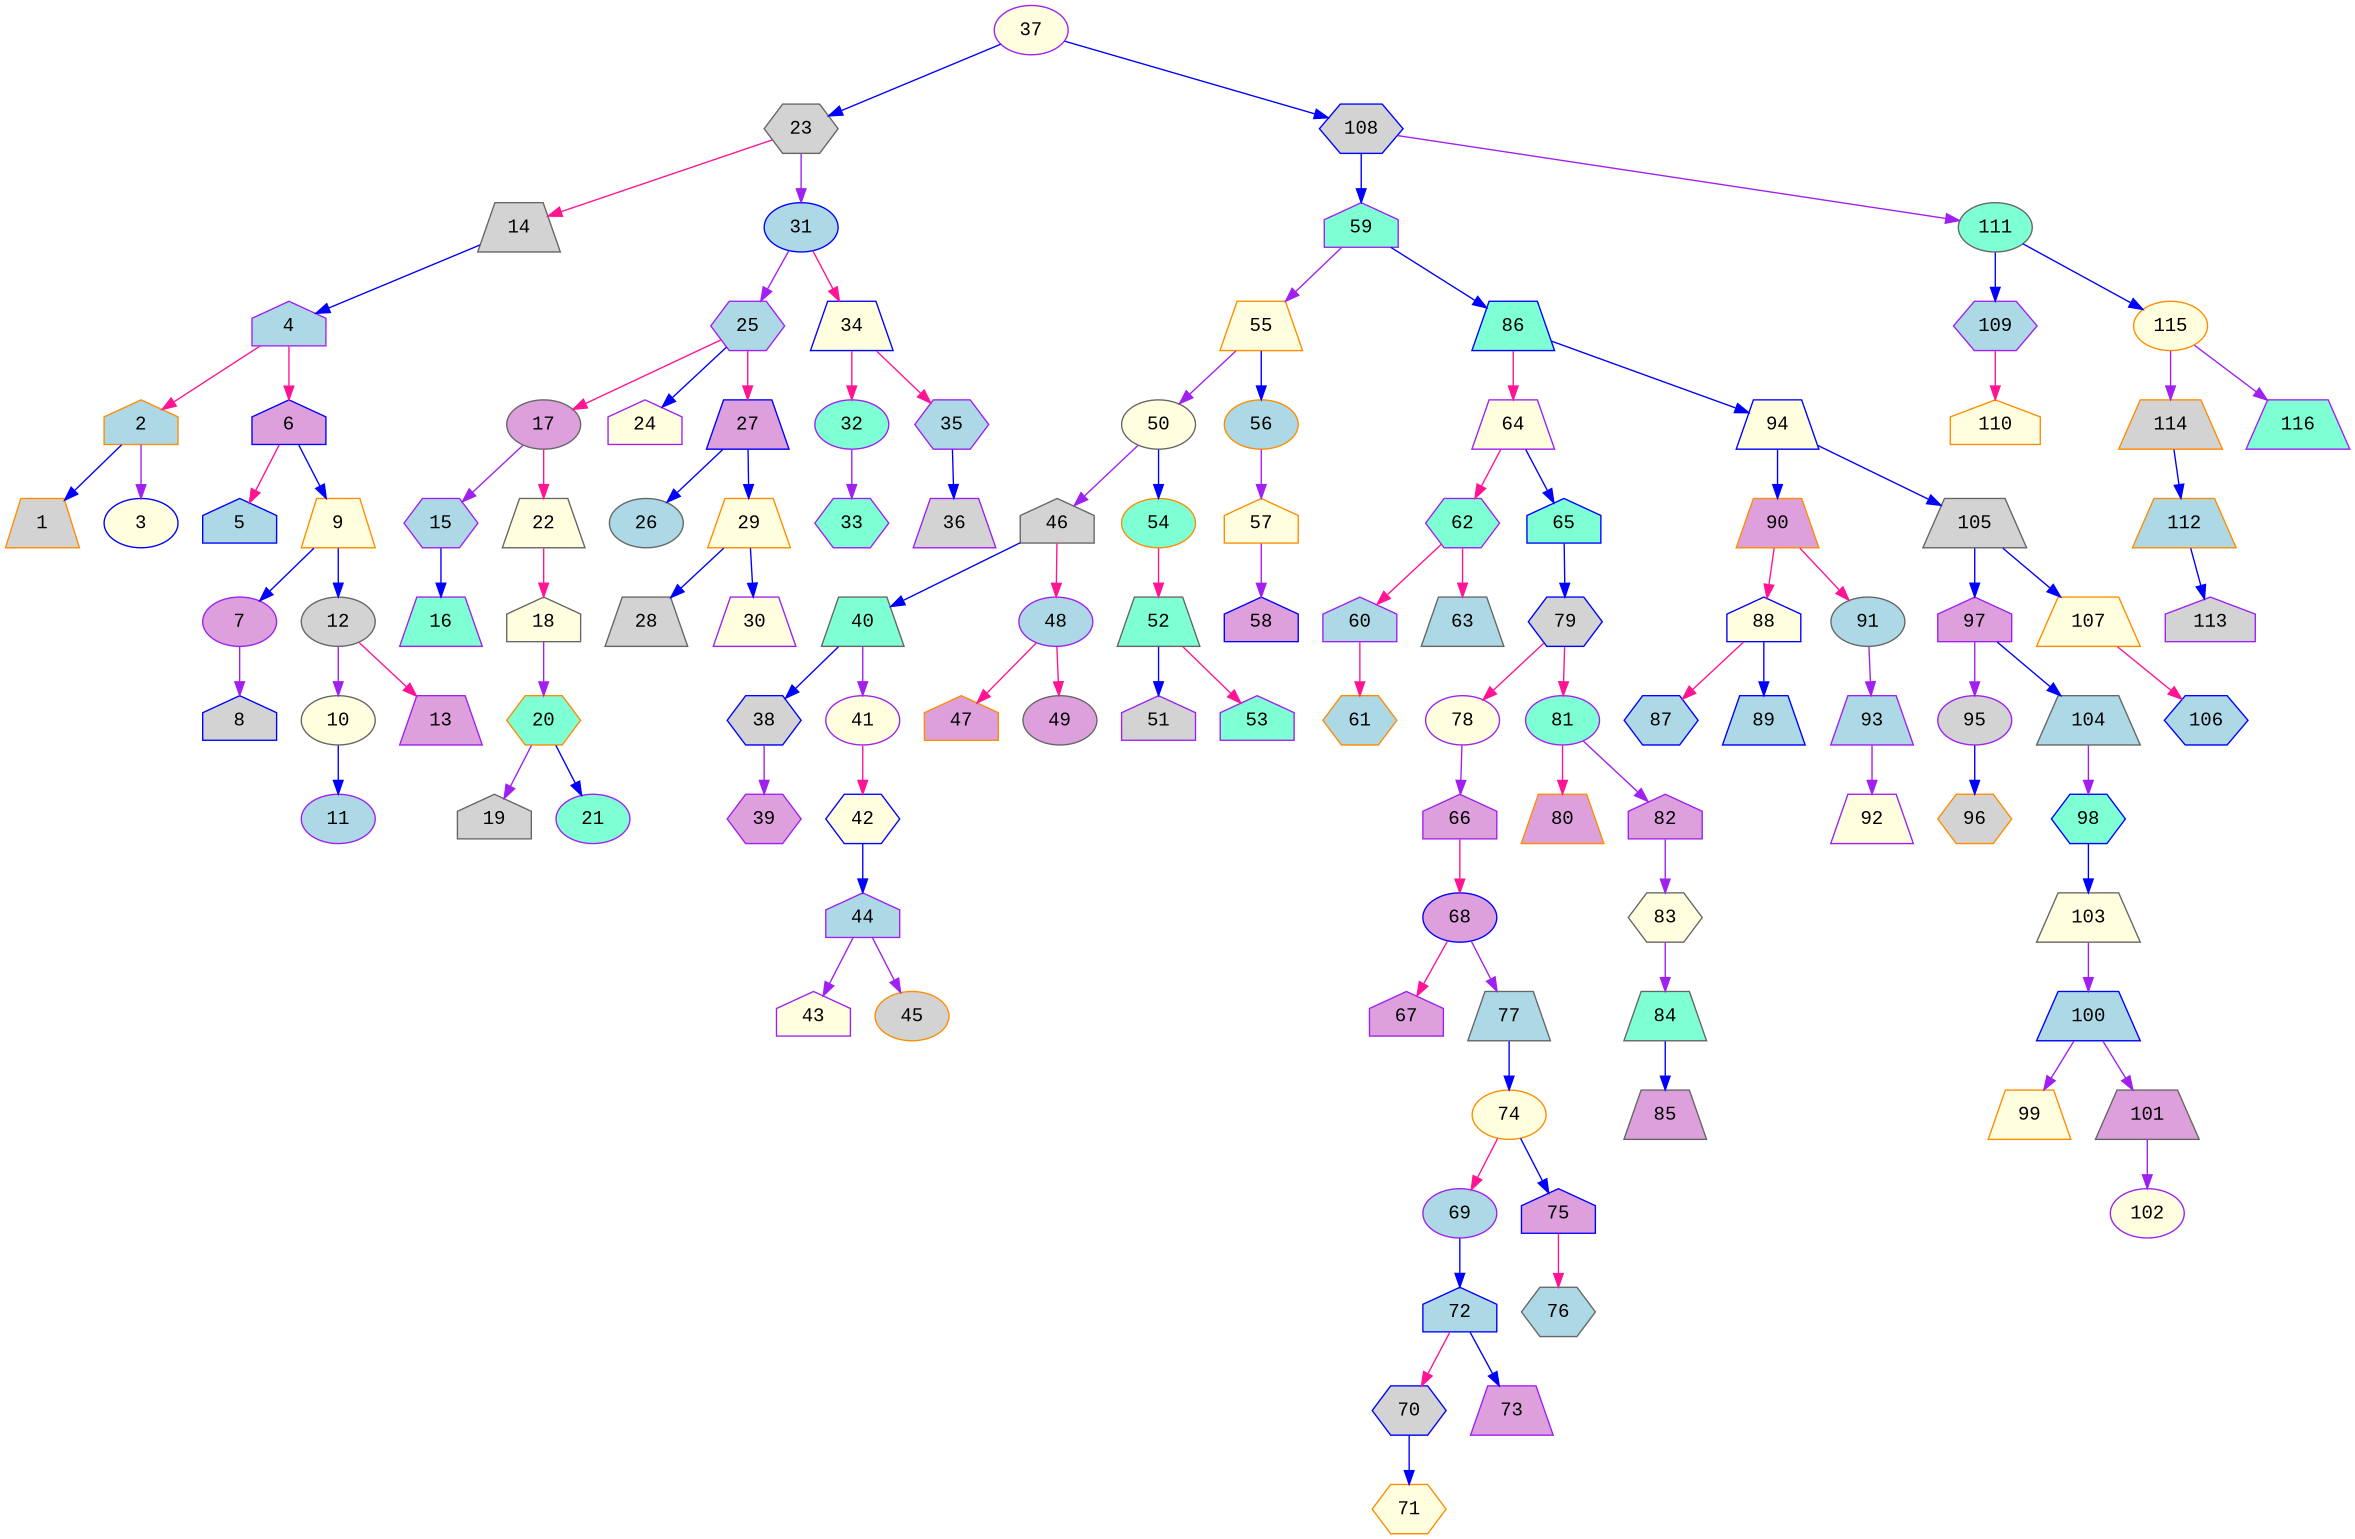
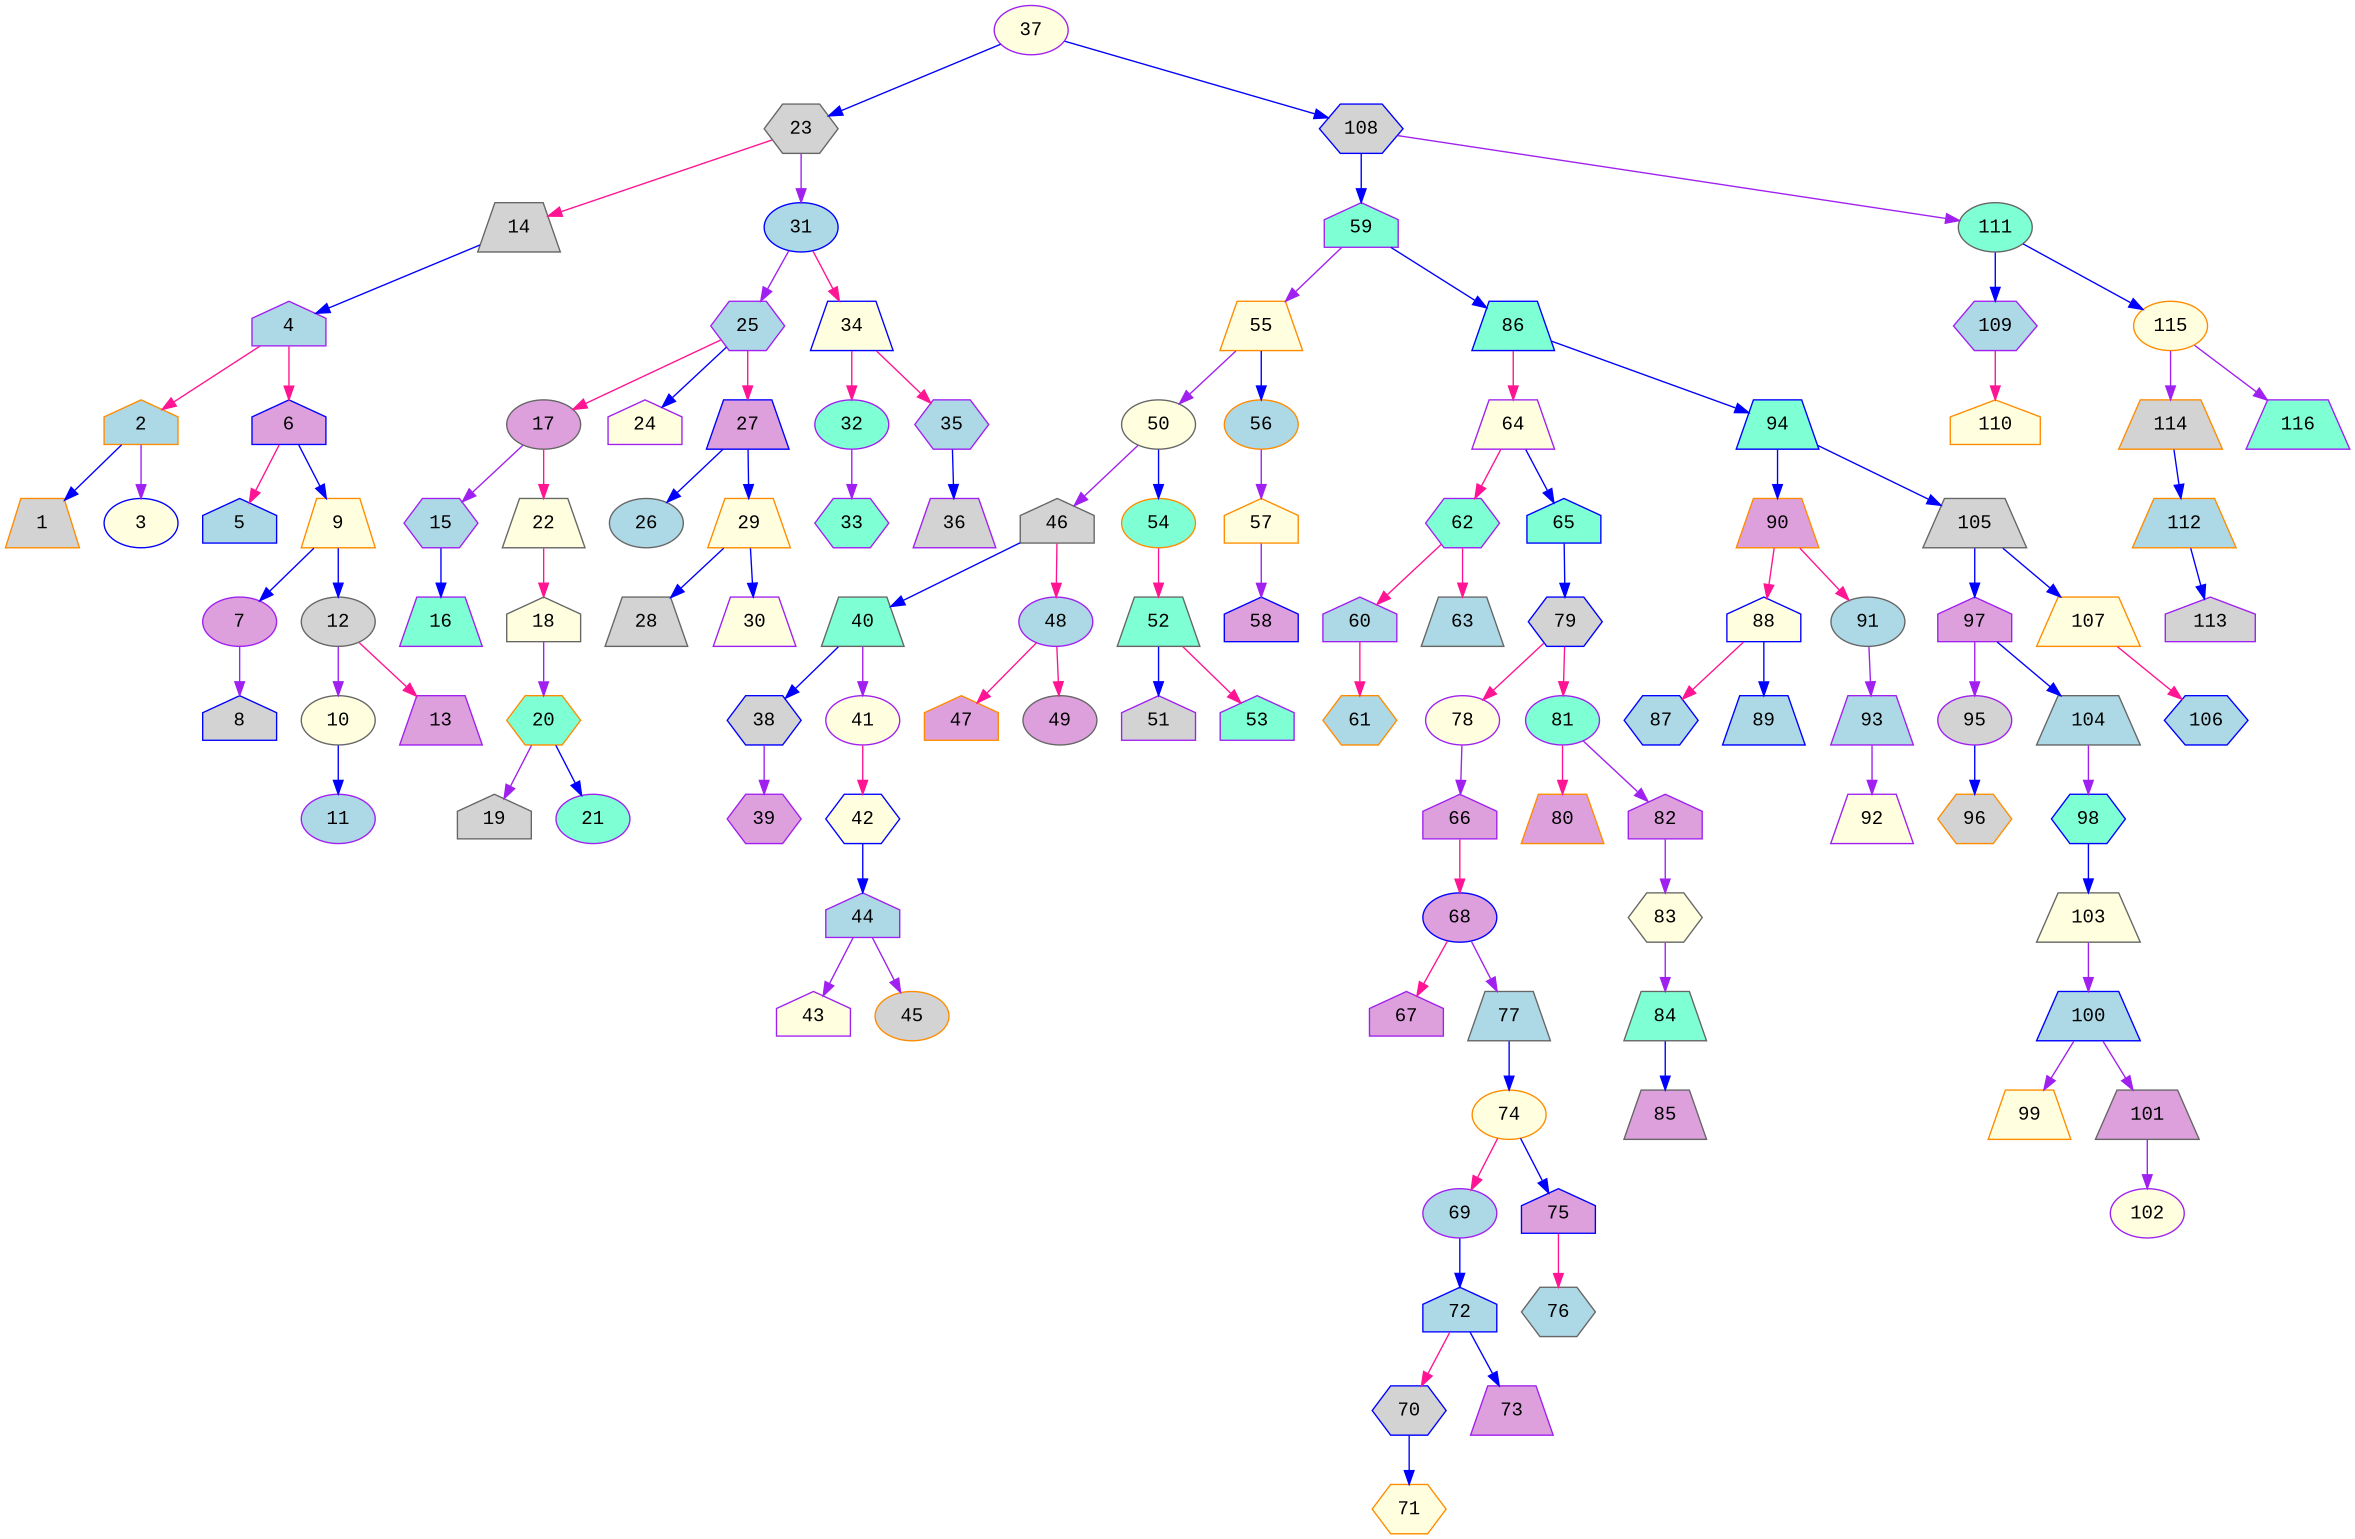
  digraph {
    fontname="Liberation Mono"
    node [color=purple fillcolor=lightyellow fontname="Liberation Mono" shape=trapezium style=filled]
    edge [color=blue fontname="Liberation Mono"]
    n1 [label=37 shape=ellipse]
    n2 [color=gray40 fillcolor=lightgrey label=23 shape=hexagon]
    n3 [color=blue fillcolor=lightgrey label=108 shape=hexagon]
    n4 [color=gray40 fillcolor=lightgrey label=14]
    n5 [color=blue fillcolor=lightblue label=31 shape=ellipse]
    n6 [fillcolor=aquamarine label=59 shape=house]
    n7 [color=gray40 fillcolor=aquamarine label=111 shape=ellipse]
    n8 [fillcolor=lightblue label=4 shape=house]
    n9 [fillcolor=lightblue label=25 shape=hexagon]
    n10 [color=blue label=34]
    n11 [color=darkorange label=55]
    n12 [color=blue fillcolor=aquamarine label=86]
    n13 [fillcolor=lightblue label=109 shape=hexagon]
    n14 [color=darkorange label=115 shape=ellipse]
    n15 [color=darkorange fillcolor=lightblue label=2 shape=house]
    n16 [color=blue fillcolor=plum label=6 shape=house]
    n17 [color=gray40 fillcolor=plum label=17 shape=ellipse]
    n18 [fillcolor=lightblue label=15 shape=hexagon]
    n19 [color=gray40 label=22]
    n20 [label=24 shape=house]
    n21 [color=blue fillcolor=plum label=27]
    n22 [fillcolor=aquamarine label=32 shape=ellipse]
    n23 [fillcolor=lightblue label=35 shape=hexagon]
    n24 [color=gray40 label=50 shape=ellipse]
    n25 [color=darkorange fillcolor=lightblue label=56 shape=ellipse]
    n26 [label=64]
-   n27 [color=blue label=94]
+   n27 [color=blue fillcolor=aquamarine label=94]
    n28 [color=darkorange label=110 shape=house]
    n29 [color=darkorange fillcolor=lightgrey label=114]
    n30 [fillcolor=aquamarine label=116]
    n31 [color=darkorange fillcolor=lightgrey label=1]
    n32 [color=blue label=3 shape=ellipse]
    n33 [color=blue fillcolor=lightblue label=5 shape=house]
    n34 [color=darkorange label=9]
    n35 [fillcolor=aquamarine label=16]
    n36 [color=gray40 label=18 shape=house]
    n37 [color=gray40 fillcolor=lightblue label=26 shape=ellipse]
    n38 [color=darkorange label=29]
    n39 [fillcolor=aquamarine label=33 shape=hexagon]
    n40 [fillcolor=lightgrey label=36]
    n41 [color=gray40 fillcolor=lightgrey label=46 shape=house]
    n42 [color=darkorange fillcolor=aquamarine label=54 shape=ellipse]
    n43 [color=darkorange label=57 shape=house]
    n44 [fillcolor=aquamarine label=62 shape=hexagon]
    n45 [color=blue fillcolor=aquamarine label=65 shape=house]
    n46 [color=darkorange fillcolor=plum label=90]
    n47 [color=gray40 fillcolor=lightgrey label=105]
    n48 [color=darkorange fillcolor=lightblue label=112]
    n49 [fillcolor=plum label=7 shape=ellipse]
    n50 [color=gray40 fillcolor=lightgrey label=12 shape=ellipse]
    n51 [color=darkorange fillcolor=aquamarine label=20 shape=hexagon]
    n52 [color=gray40 fillcolor=lightgrey label=28]
    n53 [label=30]
    n54 [color=gray40 fillcolor=aquamarine label=40]
    n55 [fillcolor=lightblue label=48 shape=ellipse]
    n56 [color=gray40 fillcolor=aquamarine label=52]
    n57 [color=blue fillcolor=plum label=58 shape=house]
    n58 [fillcolor=lightblue label=60 shape=house]
    n59 [color=gray40 fillcolor=lightblue label=63]
    n60 [color=blue fillcolor=lightgrey label=79 shape=hexagon]
    n61 [color=blue label=88 shape=house]
    n62 [color=gray40 fillcolor=lightblue label=91 shape=ellipse]
    n63 [fillcolor=plum label=97 shape=house]
    n64 [color=darkorange label=107]
    n65 [fillcolor=lightgrey label=113 shape=house]
    n66 [color=blue fillcolor=lightgrey label=8 shape=house]
    n67 [color=gray40 label=10 shape=ellipse]
    n68 [fillcolor=plum label=13]
    n69 [color=gray40 fillcolor=lightgrey label=19 shape=house]
    n70 [fillcolor=aquamarine label=21 shape=ellipse]
    n71 [color=blue fillcolor=lightgrey label=38 shape=hexagon]
    n72 [label=41 shape=ellipse]
    n73 [color=darkorange fillcolor=plum label=47 shape=house]
    n74 [color=gray40 fillcolor=plum label=49 shape=ellipse]
    n75 [fillcolor=lightgrey label=51 shape=house]
    n76 [fillcolor=aquamarine label=53 shape=house]
    n77 [color=darkorange fillcolor=lightblue label=61 shape=hexagon]
    n78 [label=78 shape=ellipse]
    n79 [fillcolor=aquamarine label=81 shape=ellipse]
    n80 [color=blue fillcolor=lightblue label=87 shape=hexagon]
    n81 [color=blue fillcolor=lightblue label=89]
    n82 [fillcolor=lightblue label=93]
    n83 [fillcolor=lightgrey label=95 shape=ellipse]
    n84 [color=gray40 fillcolor=lightblue label=104]
    n85 [color=blue fillcolor=lightblue label=106 shape=hexagon]
    n86 [fillcolor=lightblue label=11 shape=ellipse]
    n87 [fillcolor=plum label=39 shape=hexagon]
    n88 [color=blue label=42 shape=hexagon]
    n89 [fillcolor=plum label=66 shape=house]
    n90 [color=darkorange fillcolor=plum label=80]
    n91 [fillcolor=plum label=82 shape=house]
    n92 [label=92]
    n93 [color=darkorange fillcolor=lightgrey label=96 shape=hexagon]
    n94 [color=blue fillcolor=aquamarine label=98 shape=hexagon]
    n95 [fillcolor=lightblue label=44 shape=house]
    n96 [color=blue fillcolor=plum label=68 shape=ellipse]
    n97 [color=gray40 label=83 shape=hexagon]
    n98 [color=gray40 label=103]
    n99 [label=43 shape=house]
    n100 [color=darkorange fillcolor=lightgrey label=45 shape=ellipse]
    n101 [fillcolor=plum label=67 shape=house]
    n102 [color=gray40 fillcolor=lightblue label=77]
    n103 [color=gray40 fillcolor=aquamarine label=84]
    n104 [color=blue fillcolor=lightblue label=100]
    n105 [color=darkorange label=74 shape=ellipse]
    n106 [color=gray40 fillcolor=plum label=85]
    n107 [color=darkorange label=99]
    n108 [color=gray40 fillcolor=plum label=101]
    n109 [fillcolor=lightblue label=69 shape=ellipse]
    n110 [color=blue fillcolor=plum label=75 shape=house]
    n111 [label=102 shape=ellipse]
    n112 [color=blue fillcolor=lightblue label=72 shape=house]
    n113 [color=gray40 fillcolor=lightblue label=76 shape=hexagon]
    n114 [color=blue fillcolor=lightgrey label=70 shape=hexagon]
    n115 [fillcolor=plum label=73]
    n116 [color=darkorange label=71 shape=hexagon]
    n1 -> n2
    n1 -> n3
    n2 -> n4 [color=deeppink]
    n2 -> n5 [color=purple]
    n3 -> n6
    n3 -> n7 [color=purple]
    n4 -> n8
    n5 -> n9 [color=purple]
    n5 -> n10 [color=deeppink]
    n6 -> n11 [color=purple]
    n6 -> n12
    n7 -> n13
    n7 -> n14
    n8 -> n15 [color=deeppink]
    n8 -> n16 [color=deeppink]
    n9 -> n17 [color=deeppink]
    n9 -> n20
    n9 -> n21 [color=deeppink]
    n10 -> n22 [color=deeppink]
    n10 -> n23 [color=deeppink]
    n11 -> n24 [color=purple]
    n11 -> n25
    n12 -> n26 [color=deeppink]
    n12 -> n27
    n13 -> n28 [color=deeppink]
    n14 -> n29 [color=purple]
    n14 -> n30 [color=purple]
    n15 -> n31
    n15 -> n32 [color=purple]
    n16 -> n33 [color=deeppink]
    n16 -> n34
    n17 -> n18 [color=purple]
    n17 -> n19 [color=deeppink]
    n18 -> n35
    n19 -> n36 [color=deeppink]
    n21 -> n37
    n21 -> n38
    n22 -> n39 [color=purple]
    n23 -> n40
    n24 -> n41 [color=purple]
    n24 -> n42
    n25 -> n43 [color=purple]
    n26 -> n44 [color=deeppink]
    n26 -> n45
    n27 -> n46
    n27 -> n47
    n29 -> n48
    n34 -> n49
    n34 -> n50
    n36 -> n51 [color=purple]
    n38 -> n52
    n38 -> n53
    n41 -> n54
    n41 -> n55 [color=deeppink]
    n42 -> n56 [color=deeppink]
    n43 -> n57 [color=purple]
    n44 -> n58 [color=deeppink]
    n44 -> n59 [color=deeppink]
    n45 -> n60
    n46 -> n61 [color=deeppink]
    n46 -> n62 [color=deeppink]
    n47 -> n63
    n47 -> n64
    n48 -> n65
    n49 -> n66 [color=purple]
    n50 -> n67 [color=purple]
    n50 -> n68 [color=deeppink]
    n51 -> n69 [color=purple]
    n51 -> n70
    n54 -> n71
    n54 -> n72 [color=purple]
    n55 -> n73 [color=deeppink]
    n55 -> n74 [color=deeppink]
    n56 -> n75
    n56 -> n76 [color=deeppink]
    n58 -> n77 [color=deeppink]
    n60 -> n78 [color=deeppink]
    n60 -> n79 [color=deeppink]
    n61 -> n80 [color=deeppink]
    n61 -> n81
    n62 -> n82 [color=purple]
    n63 -> n83 [color=purple]
    n63 -> n84
    n64 -> n85 [color=deeppink]
    n67 -> n86
    n71 -> n87 [color=purple]
    n72 -> n88 [color=deeppink]
    n78 -> n89 [color=purple]
    n79 -> n90 [color=deeppink]
    n79 -> n91 [color=purple]
    n82 -> n92 [color=purple]
    n83 -> n93
    n84 -> n94 [color=purple]
    n88 -> n95
    n89 -> n96 [color=deeppink]
    n91 -> n97 [color=purple]
    n94 -> n98
    n95 -> n99 [color=purple]
    n95 -> n100 [color=purple]
    n96 -> n101 [color=deeppink]
    n96 -> n102 [color=purple]
    n97 -> n103 [color=purple]
    n98 -> n104 [color=purple]
    n102 -> n105
    n103 -> n106
    n104 -> n107 [color=purple]
    n104 -> n108 [color=purple]
    n105 -> n109 [color=deeppink]
    n105 -> n110
    n108 -> n111 [color=purple]
    n109 -> n112
    n110 -> n113 [color=deeppink]
    n112 -> n114 [color=deeppink]
    n112 -> n115
    n114 -> n116
  }
